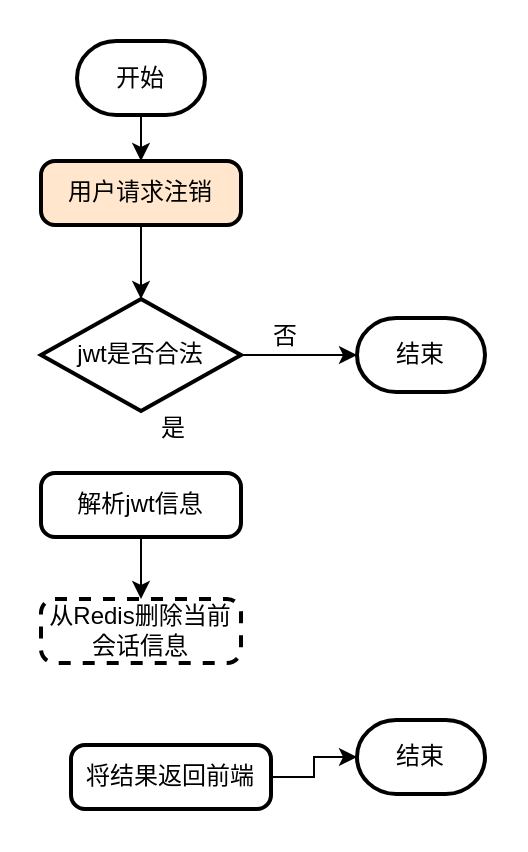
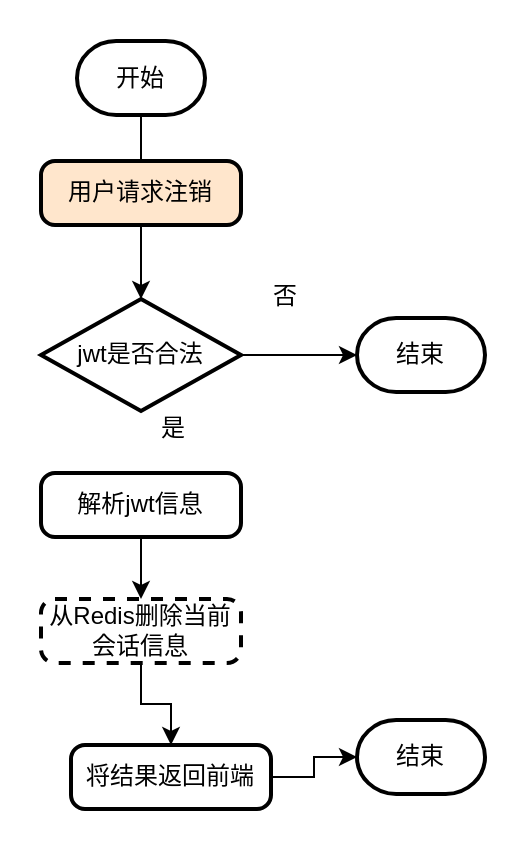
  <mxCell id="0" />
  <mxCell id="1" parent="0" />
- <mxCell id="2" style="edgeStyle=orthogonalEdgeStyle;rounded=0;orthogonalLoop=1;jettySize=auto;html=1;entryX=0.5;entryY=0;entryDx=0;entryDy=0;" edge="1" parent="1" source="3" target="6"><mxGeometry relative="1" as="geometry" /></mxCell>
+ <mxCell id="2" style="edgeStyle=orthogonalEdgeStyle;rounded=0;orthogonalLoop=1;jettySize=auto;html=1;entryX=0.5;entryY=0;entryDx=0;entryDy=0;endArrow=none;" edge="1" parent="1" source="3" target="6"><mxGeometry relative="1" as="geometry" /></mxCell>
  <mxCell id="3" value="开始" style="strokeWidth=2;html=1;shape=mxgraph.flowchart.terminator;whiteSpace=wrap;" vertex="1" parent="1"><mxGeometry x="38" y="20" width="64" height="37" as="geometry" /></mxCell>
  <mxCell id="4" value="结束" style="strokeWidth=2;html=1;shape=mxgraph.flowchart.terminator;whiteSpace=wrap;" vertex="1" parent="1"><mxGeometry x="178" y="158.5" width="64" height="37" as="geometry" /></mxCell>
  <mxCell id="5" style="edgeStyle=orthogonalEdgeStyle;rounded=0;orthogonalLoop=1;jettySize=auto;html=1;entryX=0.5;entryY=0;entryDx=0;entryDy=0;entryPerimeter=0;" edge="1" parent="1" source="6" target="8"><mxGeometry relative="1" as="geometry" /></mxCell>
  <mxCell id="6" value="用户请求注销" style="rounded=1;whiteSpace=wrap;html=1;absoluteArcSize=1;arcSize=14;strokeWidth=2;fillColor=#ffe6cc;" vertex="1" parent="1"><mxGeometry x="20" y="80" width="100" height="32" as="geometry" /></mxCell>
  <mxCell id="7" style="edgeStyle=orthogonalEdgeStyle;rounded=0;orthogonalLoop=1;jettySize=auto;html=1;entryX=0;entryY=0.5;entryDx=0;entryDy=0;entryPerimeter=0;" edge="1" parent="1" source="8" target="4"><mxGeometry relative="1" as="geometry" /></mxCell>
  <mxCell id="8" value="jwt是否合法" style="strokeWidth=2;html=1;shape=mxgraph.flowchart.decision;whiteSpace=wrap;" vertex="1" parent="1"><mxGeometry x="20" y="149" width="100" height="56" as="geometry" /></mxCell>
- <mxCell id="9" value="否" style="text;html=1;align=center;verticalAlign=middle;resizable=0;points=[];autosize=1;strokeColor=none;fillColor=none;" vertex="1" parent="1"><mxGeometry x="131" y="158.5" width="22" height="18" as="geometry" /></mxCell>
+ <mxCell id="9" value="否" style="text;html=1;align=center;verticalAlign=middle;resizable=0;points=[];autosize=1;strokeColor=none;fillColor=none;" vertex="1" parent="1"><mxGeometry x="131" y="138.5" width="22" height="18" as="geometry" /></mxCell>
  <mxCell id="10" style="edgeStyle=orthogonalEdgeStyle;rounded=0;orthogonalLoop=1;jettySize=auto;html=1;entryX=0.5;entryY=0;entryDx=0;entryDy=0;" edge="1" parent="1" source="11" target="13"><mxGeometry relative="1" as="geometry" /></mxCell>
  <mxCell id="11" value="解析jwt信息" style="rounded=1;whiteSpace=wrap;html=1;absoluteArcSize=1;arcSize=14;strokeWidth=2;" vertex="1" parent="1"><mxGeometry x="20" y="236" width="100" height="32" as="geometry" /></mxCell>
+ <mxCell id="12" style="edgeStyle=orthogonalEdgeStyle;rounded=0;orthogonalLoop=1;jettySize=auto;html=1;entryX=0.5;entryY=0;entryDx=0;entryDy=0;" edge="1" parent="1" source="13" target="15"><mxGeometry relative="1" as="geometry" /></mxCell>
  <mxCell id="13" value="从Redis删除当前会话信息" style="rounded=1;whiteSpace=wrap;html=1;absoluteArcSize=1;arcSize=14;strokeWidth=2;dashed=1;" vertex="1" parent="1"><mxGeometry x="20" y="299" width="100" height="32" as="geometry" /></mxCell>
  <mxCell id="14" style="edgeStyle=orthogonalEdgeStyle;rounded=0;orthogonalLoop=1;jettySize=auto;html=1;entryX=0;entryY=0.5;entryDx=0;entryDy=0;entryPerimeter=0;" edge="1" parent="1" source="15" target="16"><mxGeometry relative="1" as="geometry" /></mxCell>
  <mxCell id="15" value="将结果返回前端" style="rounded=1;whiteSpace=wrap;html=1;absoluteArcSize=1;arcSize=14;strokeWidth=2;" vertex="1" parent="1"><mxGeometry x="35" y="372" width="100" height="32" as="geometry" /></mxCell>
  <mxCell id="16" value="结束" style="strokeWidth=2;html=1;shape=mxgraph.flowchart.terminator;whiteSpace=wrap;" vertex="1" parent="1"><mxGeometry x="178" y="359.5" width="64" height="37" as="geometry" /></mxCell>
  <mxCell id="17" value="是" style="text;html=1;align=center;verticalAlign=middle;resizable=0;points=[];autosize=1;strokeColor=none;fillColor=none;" vertex="1" parent="1"><mxGeometry x="75" y="205" width="22" height="18" as="geometry" /></mxCell>
